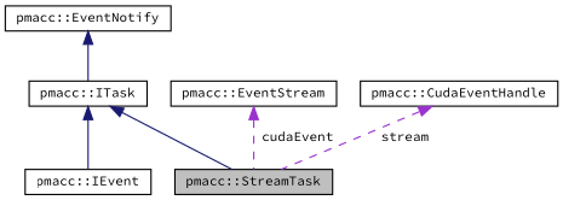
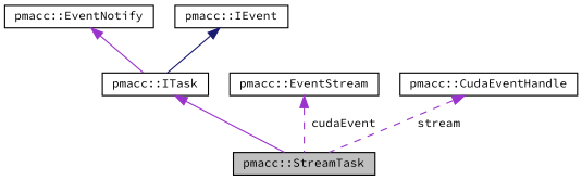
  digraph {
    fontname="Source Code Pro"
    node [color=black fillcolor=white fontname="Source Code Pro" fontsize=10 shape=record style=filled]
    edge [color=midnightblue dir=back fontname="Source Code Pro" fontsize=10 labelfontname=Helvetica labelfontsize=10 style=solid]
    n1 [fillcolor=grey75 fontcolor=black height=0.2 label="pmacc::StreamTask" width=0.4]
    n2 [height=0.2 label="pmacc::ITask" width=0.4]
    n3 [height=0.2 label="pmacc::EventNotify" width=0.4]
    n4 [height=0.2 label="pmacc::IEvent" width=0.4]
    n5 [height=0.2 label="pmacc::EventStream" width=0.4]
    n6 [height=0.2 label="pmacc::CudaEventHandle" width=0.4]
-   n2 -> n1
-   n3 -> n2
-   n2 -> n4
+   n2 -> n1 [color=darkorchid3]
+   n3 -> n2 [color=darkorchid3]
+   n4 -> n2
    n5 -> n1 [color=darkorchid3 label=" cudaEvent" style=dashed]
    n6 -> n1 [color=darkorchid3 label=" stream" style=dashed]
  }
